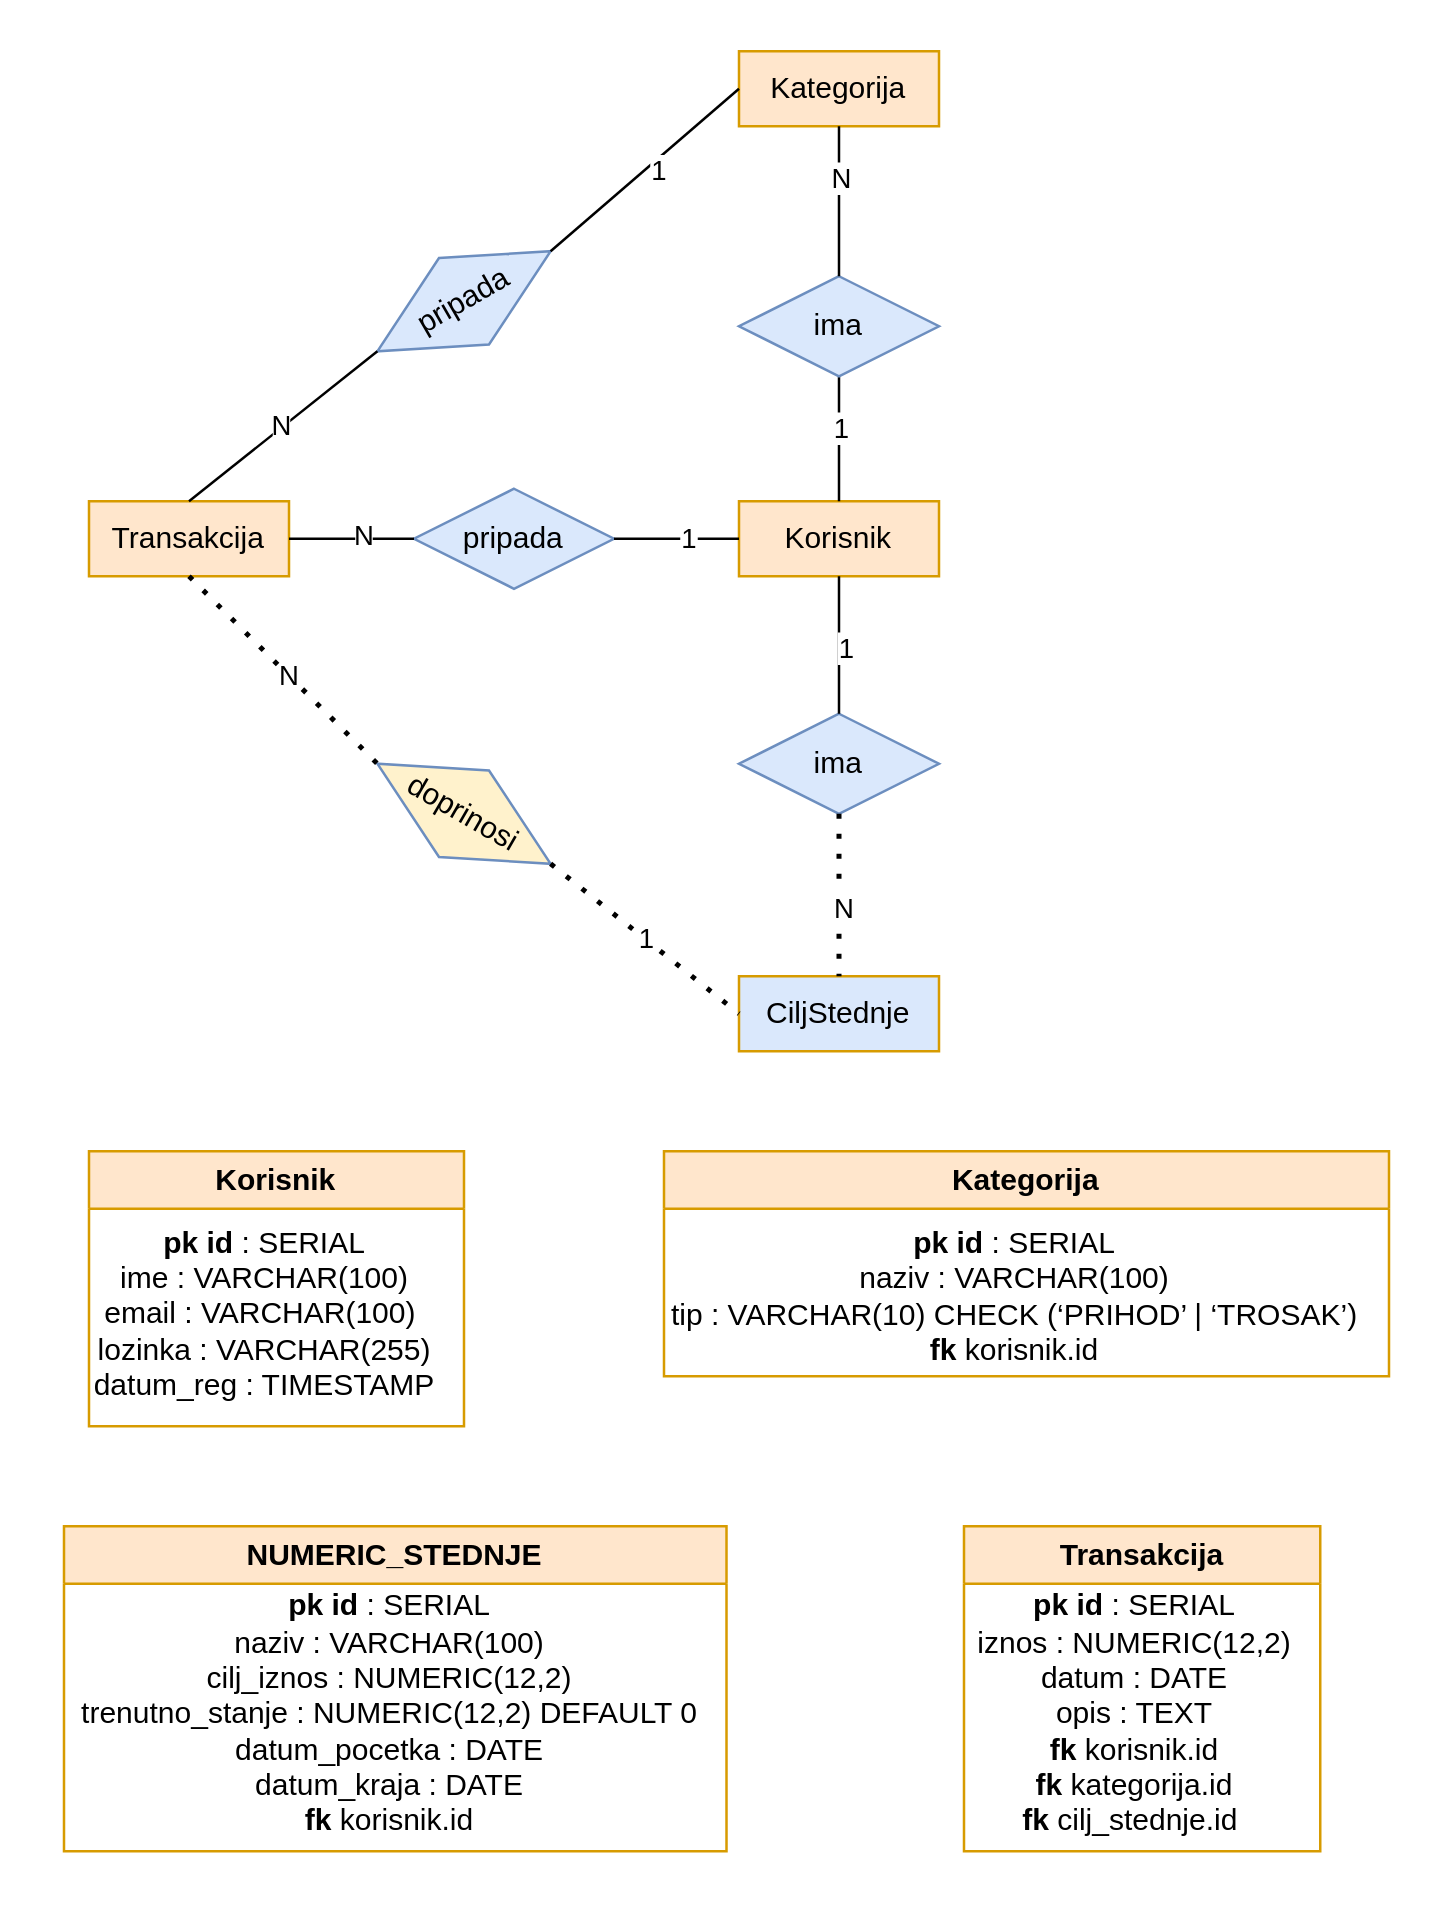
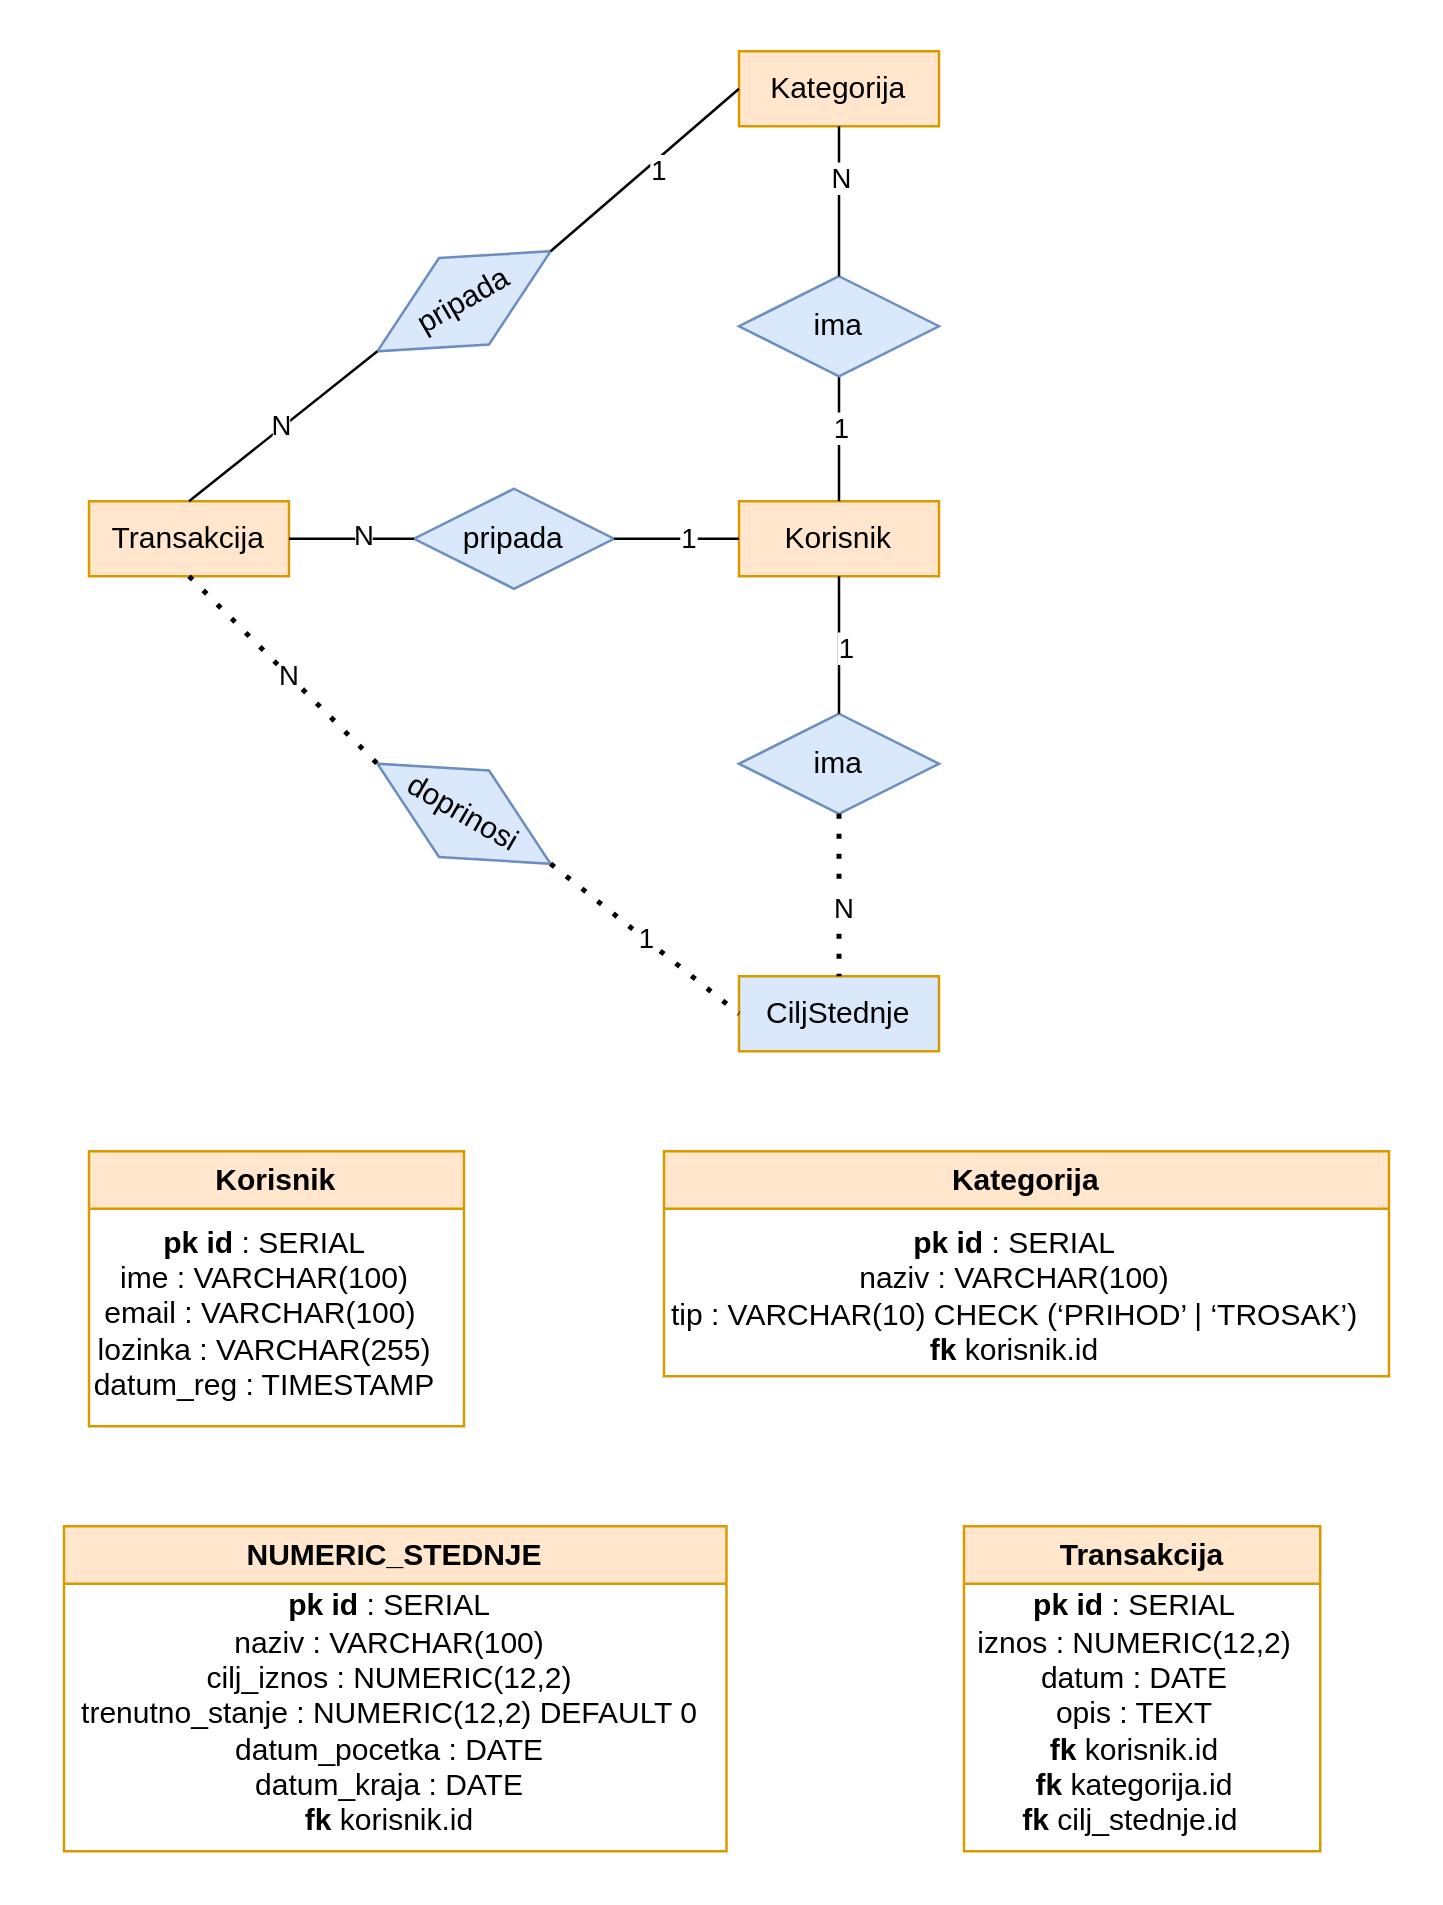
  <mxCell id="0" />
  <mxCell id="1" parent="0" />
  <mxCell id="2" value="Korisnik" style="rounded=0;whiteSpace=wrap;html=1;fillColor=#ffe6cc;strokeColor=#d79b00;" vertex="1" parent="1"><mxGeometry x="295" y="200" width="80" height="30" as="geometry" /></mxCell>
  <mxCell id="3" value="" style="endArrow=none;html=1;rounded=0;entryX=0.5;entryY=0;entryDx=0;entryDy=0;exitX=0.5;exitY=1;exitDx=0;exitDy=0;" edge="1" parent="1" source="5" target="2"><mxGeometry width="50" height="50" relative="1" as="geometry"><mxPoint x="335" y="150" as="sourcePoint" /><mxPoint x="305" y="200" as="targetPoint" /></mxGeometry></mxCell>
  <mxCell id="4" value="1" style="edgeLabel;html=1;align=center;verticalAlign=middle;resizable=0;points=[];" vertex="1" connectable="0" parent="3"><mxGeometry x="-0.2" relative="1" as="geometry"><mxPoint as="offset" /></mxGeometry></mxCell>
  <mxCell id="5" value="ima" style="rhombus;whiteSpace=wrap;html=1;fillColor=#dae8fc;strokeColor=#6c8ebf;" vertex="1" parent="1"><mxGeometry x="295" y="110" width="80" height="40" as="geometry" /></mxCell>
  <mxCell id="6" value="Kategorija" style="rounded=0;whiteSpace=wrap;html=1;fillColor=#ffe6cc;strokeColor=#d79b00;" vertex="1" parent="1"><mxGeometry x="295" y="20" width="80" height="30" as="geometry" /></mxCell>
  <mxCell id="7" value="" style="endArrow=none;html=1;rounded=0;entryX=0.5;entryY=0;entryDx=0;entryDy=0;exitX=0.5;exitY=1;exitDx=0;exitDy=0;" edge="1" parent="1" source="6" target="5"><mxGeometry width="50" height="50" relative="1" as="geometry"><mxPoint x="255" y="250" as="sourcePoint" /><mxPoint x="305" y="200" as="targetPoint" /></mxGeometry></mxCell>
  <mxCell id="8" value="N" style="edgeLabel;html=1;align=center;verticalAlign=middle;resizable=0;points=[];" vertex="1" connectable="0" parent="7"><mxGeometry x="-0.333" relative="1" as="geometry"><mxPoint as="offset" /></mxGeometry></mxCell>
  <mxCell id="9" value="Transakcija" style="rounded=0;whiteSpace=wrap;html=1;fillColor=#ffe6cc;strokeColor=#d79b00;" vertex="1" parent="1"><mxGeometry x="35" y="200" width="80" height="30" as="geometry" /></mxCell>
  <mxCell id="10" value="pripada" style="rhombus;whiteSpace=wrap;html=1;fillColor=#dae8fc;strokeColor=#6c8ebf;" vertex="1" parent="1"><mxGeometry x="165" y="195" width="80" height="40" as="geometry" /></mxCell>
  <mxCell id="11" value="" style="endArrow=none;html=1;rounded=0;exitX=1;exitY=0.5;exitDx=0;exitDy=0;entryX=0;entryY=0.5;entryDx=0;entryDy=0;" edge="1" parent="1" source="10" target="2"><mxGeometry width="50" height="50" relative="1" as="geometry"><mxPoint x="255" y="250" as="sourcePoint" /><mxPoint x="305" y="200" as="targetPoint" /></mxGeometry></mxCell>
  <mxCell id="12" value="1" style="edgeLabel;html=1;align=center;verticalAlign=middle;resizable=0;points=[];" vertex="1" connectable="0" parent="11"><mxGeometry x="0.16" y="1" relative="1" as="geometry"><mxPoint as="offset" /></mxGeometry></mxCell>
  <mxCell id="13" value="" style="endArrow=none;html=1;rounded=0;exitX=1;exitY=0.5;exitDx=0;exitDy=0;entryX=0;entryY=0.5;entryDx=0;entryDy=0;" edge="1" parent="1" source="9" target="10"><mxGeometry width="50" height="50" relative="1" as="geometry"><mxPoint x="255" y="250" as="sourcePoint" /><mxPoint x="305" y="200" as="targetPoint" /></mxGeometry></mxCell>
  <mxCell id="14" value="N" style="edgeLabel;html=1;align=center;verticalAlign=middle;resizable=0;points=[];" vertex="1" connectable="0" parent="13"><mxGeometry x="0.16" y="2" relative="1" as="geometry"><mxPoint as="offset" /></mxGeometry></mxCell>
  <mxCell id="15" value="ima" style="rhombus;whiteSpace=wrap;html=1;fillColor=#dae8fc;strokeColor=#6c8ebf;" vertex="1" parent="1"><mxGeometry x="295" y="285" width="80" height="40" as="geometry" /></mxCell>
  <mxCell id="16" value="pripada" style="rhombus;whiteSpace=wrap;html=1;fillColor=#dae8fc;strokeColor=#6c8ebf;direction=east;rotation=-30;" vertex="1" parent="1"><mxGeometry x="145" y="100" width="80" height="40" as="geometry" /></mxCell>
  <mxCell id="17" value="CiljStednje" style="rounded=0;whiteSpace=wrap;html=1;fillColor=#dae8fc;strokeColor=#d79b00;" vertex="1" parent="1"><mxGeometry x="295" y="390" width="80" height="30" as="geometry" /></mxCell>
  <mxCell id="18" value="" style="endArrow=none;html=1;rounded=0;exitX=0.5;exitY=0;exitDx=0;exitDy=0;entryX=0;entryY=0.5;entryDx=0;entryDy=0;" edge="1" parent="1" source="9" target="16"><mxGeometry width="50" height="50" relative="1" as="geometry"><mxPoint x="255" y="250" as="sourcePoint" /><mxPoint x="305" y="200" as="targetPoint" /></mxGeometry></mxCell>
  <mxCell id="19" value="N" style="edgeLabel;html=1;align=center;verticalAlign=middle;resizable=0;points=[];" vertex="1" connectable="0" parent="18"><mxGeometry x="-0.027" y="1" relative="1" as="geometry"><mxPoint as="offset" /></mxGeometry></mxCell>
  <mxCell id="20" value="" style="endArrow=none;html=1;rounded=0;exitX=1;exitY=0.5;exitDx=0;exitDy=0;entryX=0;entryY=0.5;entryDx=0;entryDy=0;" edge="1" parent="1" source="16" target="6"><mxGeometry width="50" height="50" relative="1" as="geometry"><mxPoint x="255" y="250" as="sourcePoint" /><mxPoint x="305" y="200" as="targetPoint" /></mxGeometry></mxCell>
  <mxCell id="21" value="1" style="edgeLabel;html=1;align=center;verticalAlign=middle;resizable=0;points=[];" vertex="1" connectable="0" parent="20"><mxGeometry x="0.078" y="-3" relative="1" as="geometry"><mxPoint as="offset" /></mxGeometry></mxCell>
  <mxCell id="22" value="" style="endArrow=none;html=1;rounded=0;exitX=0.5;exitY=1;exitDx=0;exitDy=0;entryX=0.5;entryY=0;entryDx=0;entryDy=0;" edge="1" parent="1" source="2" target="15"><mxGeometry width="50" height="50" relative="1" as="geometry"><mxPoint x="255" y="250" as="sourcePoint" /><mxPoint x="305" y="200" as="targetPoint" /></mxGeometry></mxCell>
  <mxCell id="23" value="1" style="edgeLabel;html=1;align=center;verticalAlign=middle;resizable=0;points=[];" vertex="1" connectable="0" parent="22"><mxGeometry x="0.025" y="2" relative="1" as="geometry"><mxPoint as="offset" /></mxGeometry></mxCell>
  <mxCell id="24" value="" style="endArrow=none;dashed=1;html=1;dashPattern=1 3;strokeWidth=2;rounded=0;exitX=0.5;exitY=1;exitDx=0;exitDy=0;entryX=0.5;entryY=0;entryDx=0;entryDy=0;" edge="1" parent="1" source="15" target="17"><mxGeometry width="50" height="50" relative="1" as="geometry"><mxPoint x="255" y="250" as="sourcePoint" /><mxPoint x="305" y="200" as="targetPoint" /></mxGeometry></mxCell>
  <mxCell id="25" value="N" style="edgeLabel;html=1;align=center;verticalAlign=middle;resizable=0;points=[];" vertex="1" connectable="0" parent="24"><mxGeometry x="0.125" y="1" relative="1" as="geometry"><mxPoint as="offset" /></mxGeometry></mxCell>
- <mxCell id="26" value="doprinosi" style="rhombus;whiteSpace=wrap;html=1;fillColor=#fff2cc;strokeColor=#6c8ebf;rotation=30;" vertex="1" parent="1"><mxGeometry x="145" y="305" width="80" height="40" as="geometry" /></mxCell>
+ <mxCell id="26" value="doprinosi" style="rhombus;whiteSpace=wrap;html=1;fillColor=#dae8fc;strokeColor=#6c8ebf;rotation=30;" vertex="1" parent="1"><mxGeometry x="145" y="305" width="80" height="40" as="geometry" /></mxCell>
  <mxCell id="27" value="N" style="endArrow=none;dashed=1;html=1;dashPattern=1 3;strokeWidth=2;rounded=0;exitX=0.5;exitY=1;exitDx=0;exitDy=0;entryX=0;entryY=0.5;entryDx=0;entryDy=0;" edge="1" parent="1" source="9" target="26"><mxGeometry x="0.064" width="50" height="50" relative="1" as="geometry"><mxPoint x="255" y="250" as="sourcePoint" /><mxPoint x="305" y="200" as="targetPoint" /><mxPoint as="offset" /></mxGeometry></mxCell>
  <mxCell id="28" value="" style="endArrow=none;dashed=1;html=1;dashPattern=1 3;strokeWidth=2;rounded=0;exitX=1;exitY=0.5;exitDx=0;exitDy=0;" edge="1" parent="1" source="26"><mxGeometry width="50" height="50" relative="1" as="geometry"><mxPoint x="225.001" y="345" as="sourcePoint" /><mxPoint x="295" y="405" as="targetPoint" /></mxGeometry></mxCell>
  <mxCell id="29" value="1" style="edgeLabel;html=1;align=center;verticalAlign=middle;resizable=0;points=[];" vertex="1" connectable="0" parent="28"><mxGeometry x="-0.002" y="1" relative="1" as="geometry"><mxPoint as="offset" /></mxGeometry></mxCell>
  <mxCell id="30" value="Korisnik" style="swimlane;whiteSpace=wrap;html=1;fillColor=#ffe6cc;strokeColor=#d79b00;startSize=23;" vertex="1" parent="1"><mxGeometry x="35" y="460" width="150" height="110" as="geometry" /></mxCell>
  <mxCell id="31" value="&lt;strong data-end=&quot;265&quot; data-start=&quot;256&quot;&gt;pk id&lt;/strong&gt; : SERIAL&lt;div&gt;ime : VARCHAR(100)&lt;/div&gt;&lt;div&gt;email : VARCHAR(100)&amp;nbsp;&lt;/div&gt;&lt;div&gt;lozinka : VARCHAR(255)&lt;/div&gt;&lt;div&gt;datum_reg : TIMESTAMP&lt;/div&gt;" style="text;html=1;align=center;verticalAlign=middle;resizable=0;points=[];autosize=1;strokeColor=none;fillColor=none;" vertex="1" parent="30"><mxGeometry x="-10" y="20" width="160" height="90" as="geometry" /></mxCell>
  <mxCell id="32" value="Kategorija" style="swimlane;whiteSpace=wrap;html=1;fillColor=#ffe6cc;strokeColor=#d79b00;" vertex="1" parent="1"><mxGeometry x="265" y="460" width="290" height="90" as="geometry" /></mxCell>
  <mxCell id="33" value="&lt;strong data-end=&quot;428&quot; data-start=&quot;419&quot;&gt;pk id&lt;/strong&gt; : SERIAL&lt;div&gt;naziv : VARCHAR(100)&lt;/div&gt;&lt;div&gt;tip : VARCHAR(10) CHECK (‘PRIHOD’ | ‘TROSAK’)&lt;/div&gt;&lt;div&gt;&lt;b&gt;fk&lt;/b&gt; korisnik.id&lt;/div&gt;" style="text;html=1;align=center;verticalAlign=middle;resizable=0;points=[];autosize=1;strokeColor=none;fillColor=none;" vertex="1" parent="32"><mxGeometry x="-10" y="22.5" width="300" height="70" as="geometry" /></mxCell>
  <mxCell id="34" value="Transakcija" style="swimlane;whiteSpace=wrap;html=1;fillColor=#ffe6cc;strokeColor=#d79b00;" vertex="1" parent="1"><mxGeometry x="385" y="610" width="142.5" height="130" as="geometry" /></mxCell>
  <mxCell id="35" value="&lt;strong data-end=&quot;864&quot; data-start=&quot;855&quot;&gt;pk id&lt;/strong&gt; : SERIAL&lt;div&gt;iznos : NUMERIC(12,2)&lt;/div&gt;&lt;div&gt;datum : DATE&lt;/div&gt;&lt;div&gt;opis : TEXT&lt;/div&gt;&lt;div&gt;&lt;b&gt;fk&lt;/b&gt; korisnik.id&lt;/div&gt;&lt;div&gt;&lt;b&gt;fk&lt;/b&gt; kategorija.id&lt;/div&gt;&lt;div&gt;&lt;b&gt;fk &lt;/b&gt;cilj_stednje.id&amp;nbsp;&lt;/div&gt;" style="text;html=1;align=center;verticalAlign=middle;resizable=0;points=[];autosize=1;strokeColor=none;fillColor=none;" vertex="1" parent="34"><mxGeometry x="-7.5" y="20" width="150" height="110" as="geometry" /></mxCell>
  <mxCell id="36" value="NUMERIC_STEDNJE" style="swimlane;whiteSpace=wrap;html=1;fillColor=#ffe6cc;strokeColor=#d79b00;" vertex="1" parent="1"><mxGeometry x="25" y="610" width="265" height="130" as="geometry" /></mxCell>
  <mxCell id="37" value="&lt;strong data-end=&quot;625&quot; data-start=&quot;616&quot;&gt;pk id&lt;/strong&gt; : SERIAL&lt;div&gt;naziv : VARCHAR(100)&lt;/div&gt;&lt;div&gt;cilj_iznos : NUMERIC(12,2)&lt;/div&gt;&lt;div&gt;trenutno_stanje : NUMERIC(12,2) DEFAULT 0&lt;/div&gt;&lt;div&gt;datum_pocetka : DATE&lt;/div&gt;&lt;div&gt;datum_kraja : DATE&lt;/div&gt;&lt;div&gt;&lt;b&gt;fk&lt;/b&gt;&amp;nbsp;korisnik.id&lt;/div&gt;" style="text;html=1;align=center;verticalAlign=middle;resizable=0;points=[];autosize=1;strokeColor=none;fillColor=none;" vertex="1" parent="36"><mxGeometry x="-5" y="20" width="270" height="110" as="geometry" /></mxCell>
